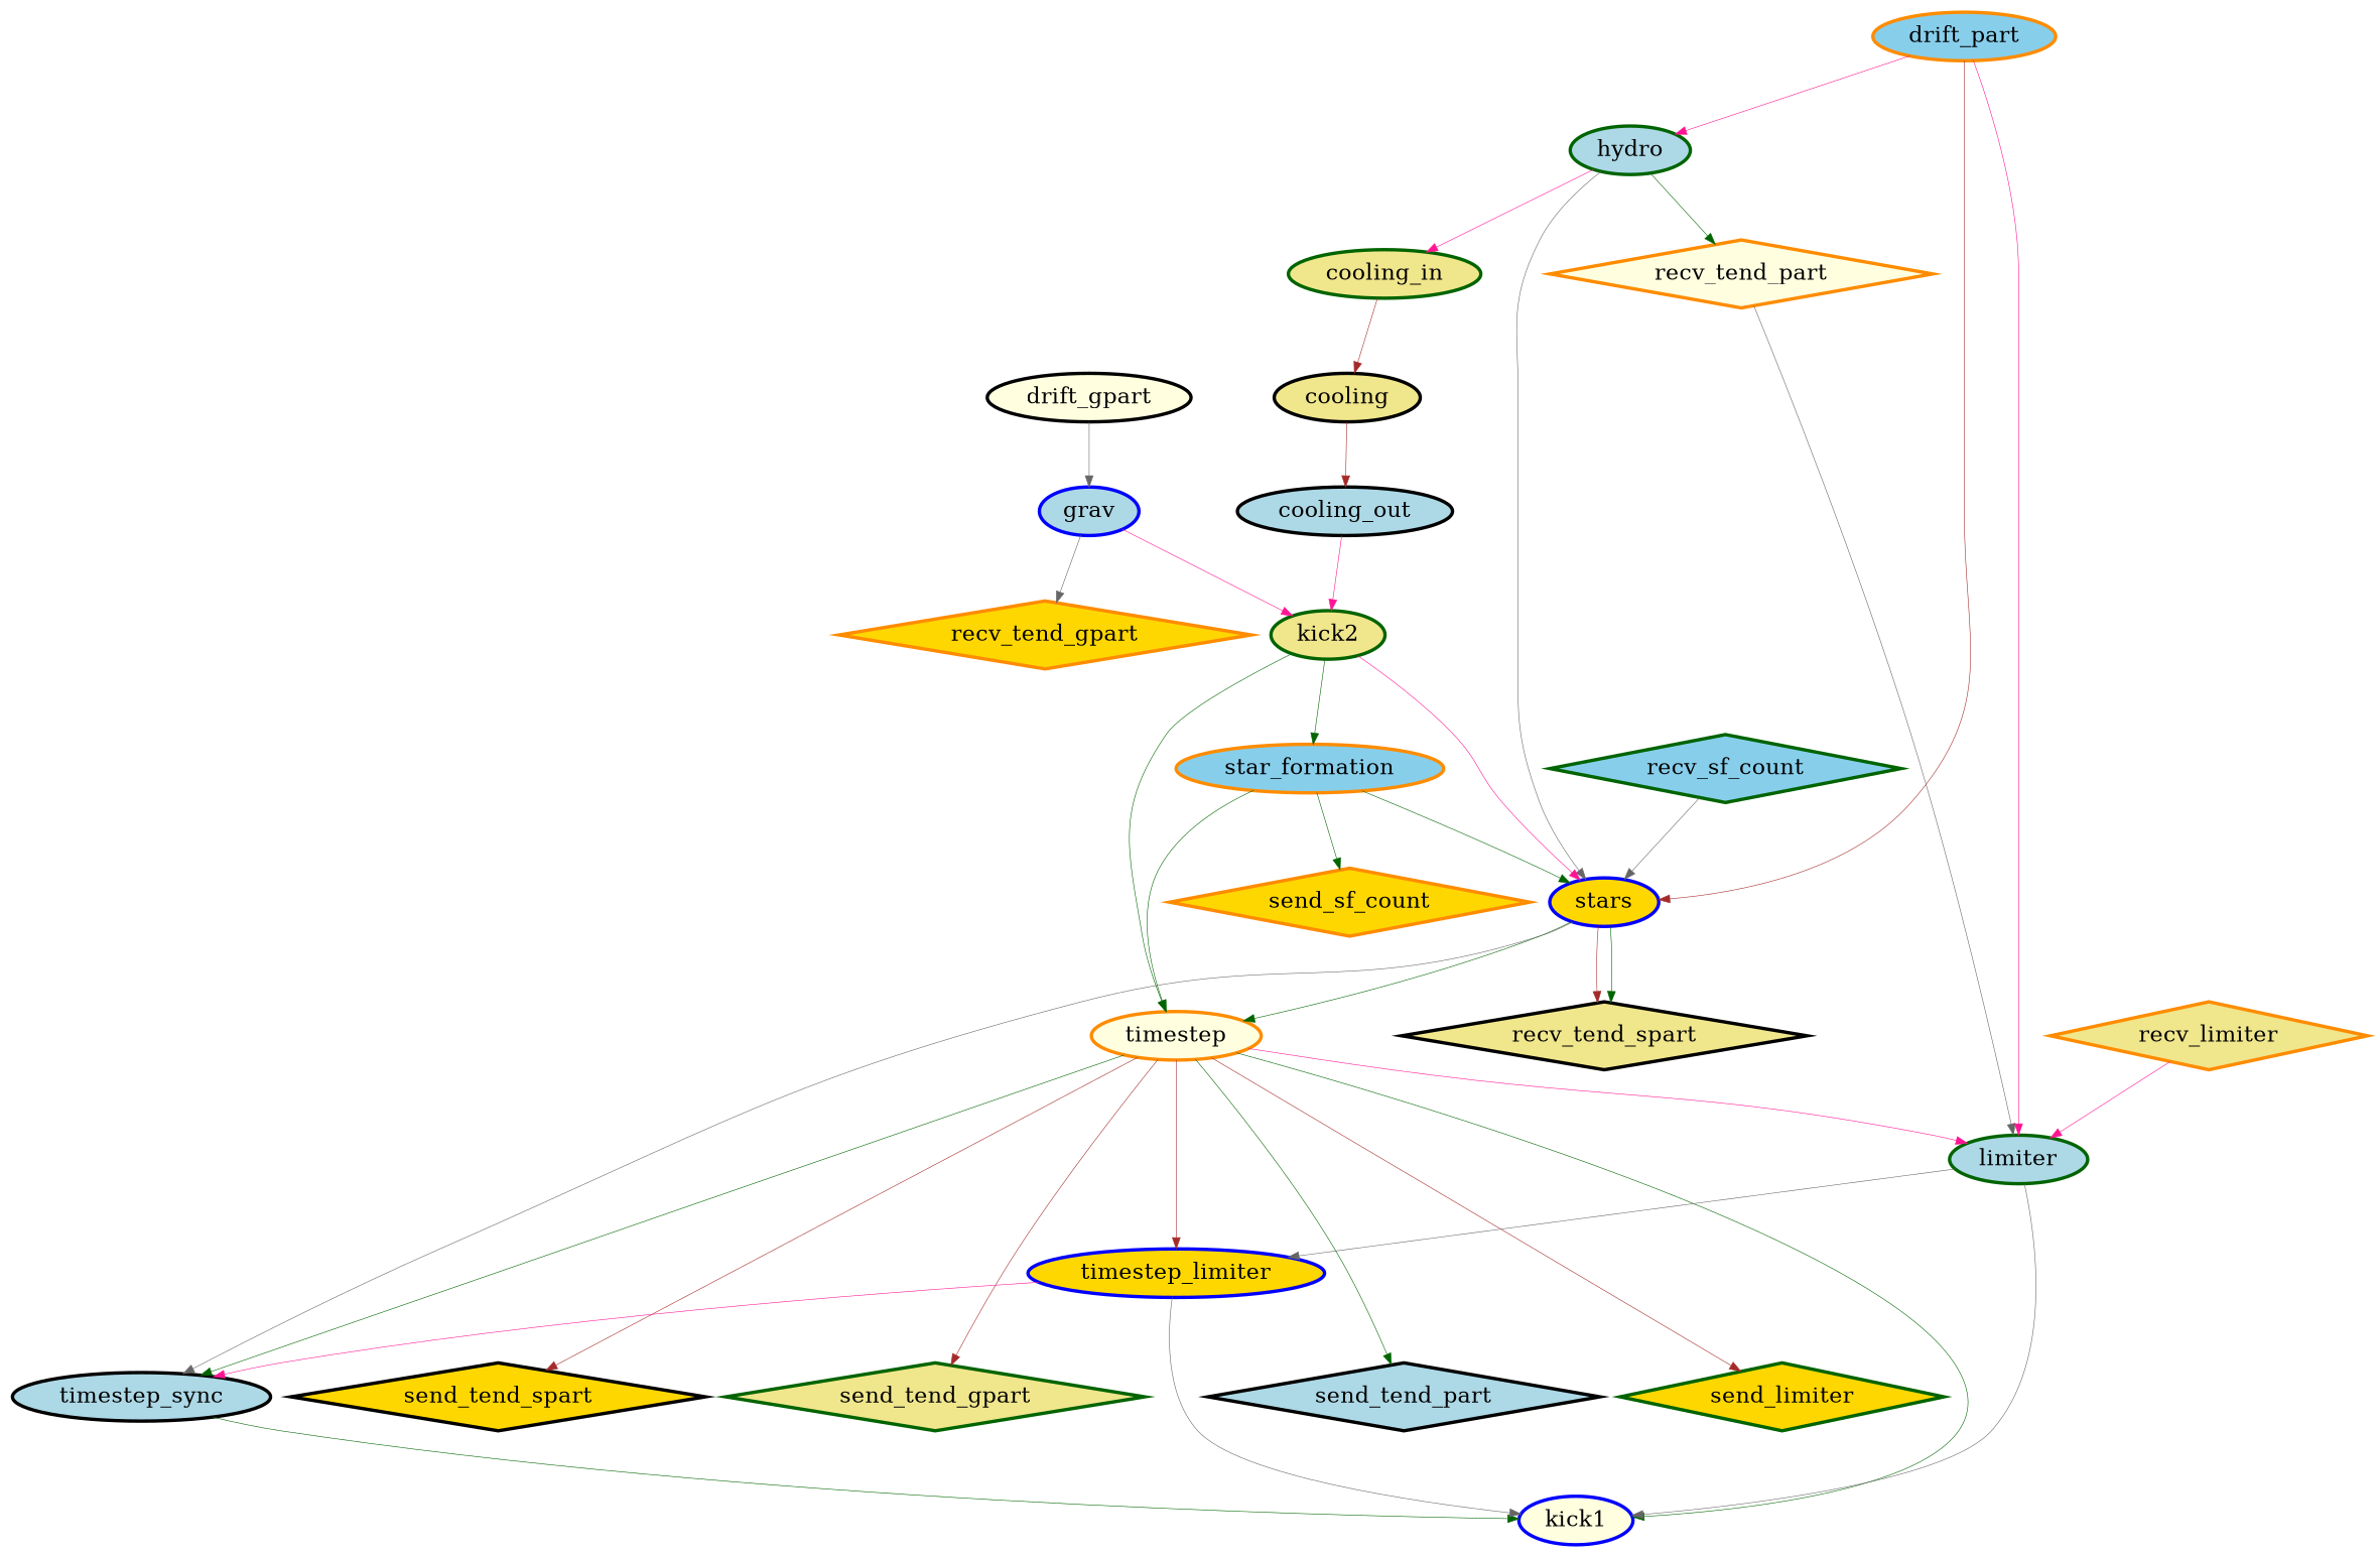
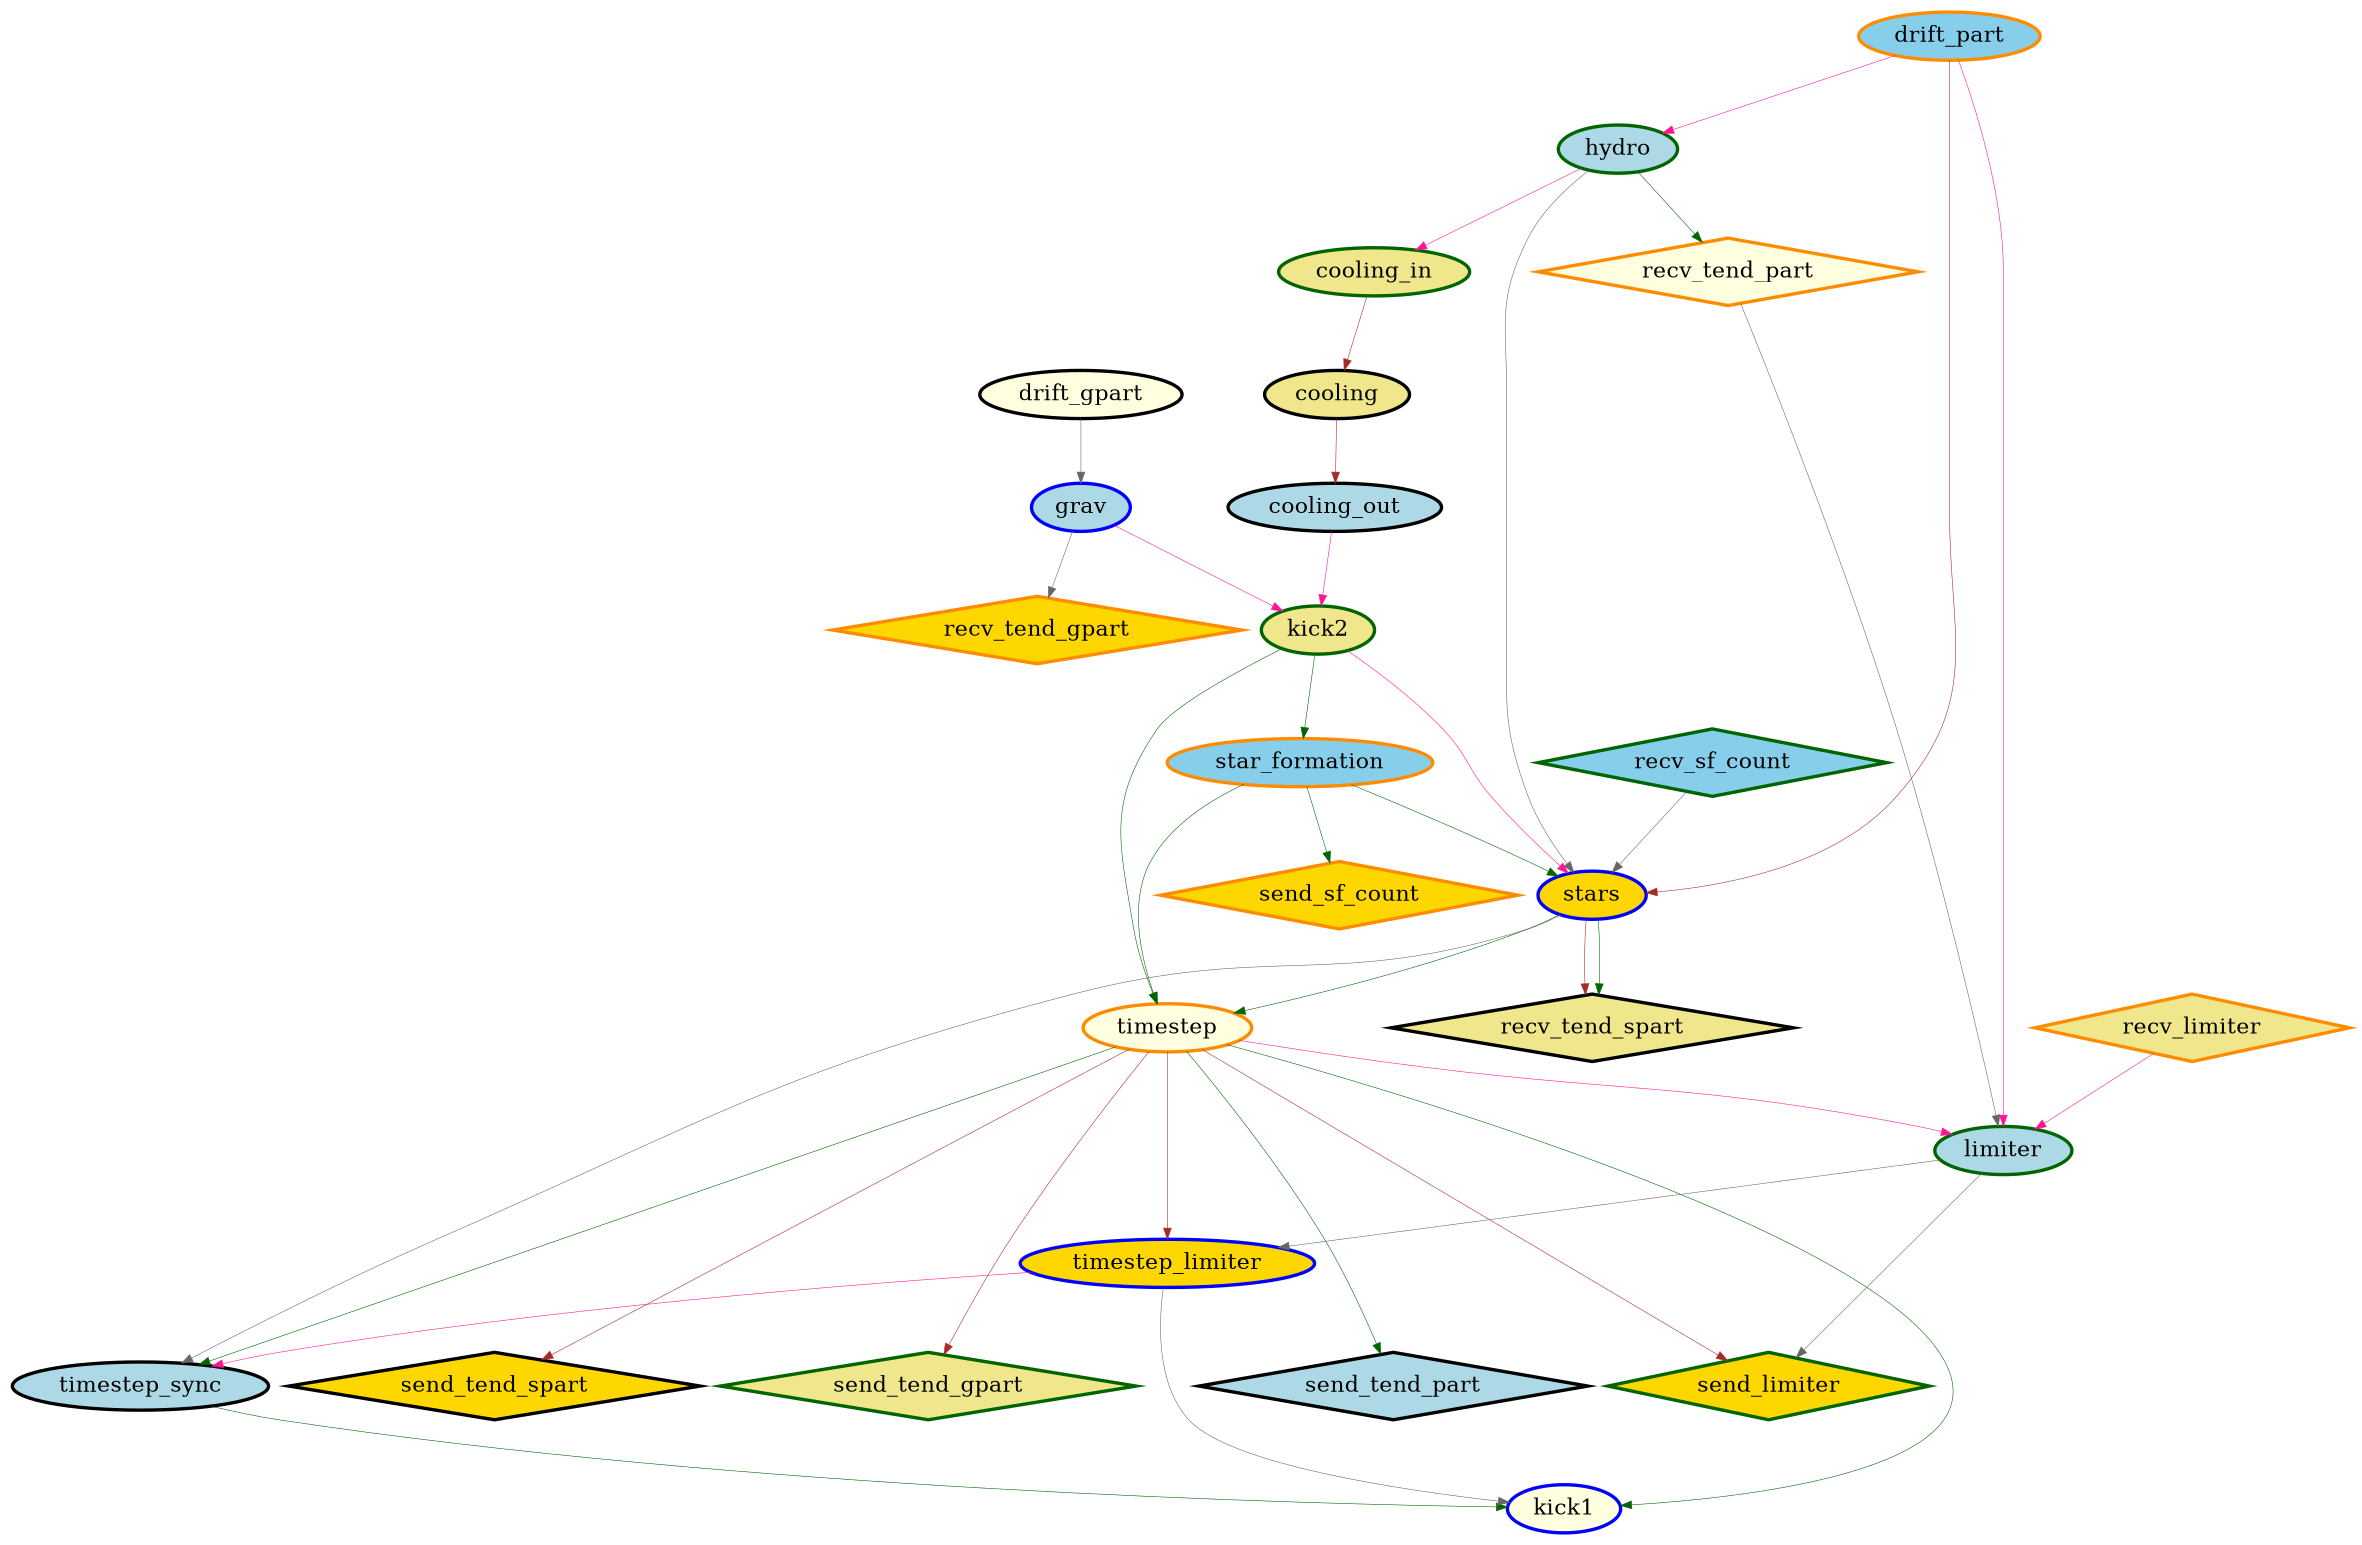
  digraph {
    compound=true
    ranksep=0.8
    node [color=darkgreen fillcolor=gold fontsize=20 nodesep=0.1 penwidth=3. style=filled]
    edge [color=darkgreen fontcolor=black fontsize=0 penwidth=0.5]
    stars [color=blue]
    hydro [fillcolor=lightblue]
    recv_tend_part [color=darkorange fillcolor=lightyellow shape=diamond]
    cooling_in [fillcolor=khaki]
    timestep [color=darkorange fillcolor=lightyellow]
    timestep_sync [color=black fillcolor=lightblue]
    recv_tend_spart [color=black fillcolor=khaki shape=diamond]
    limiter [fillcolor=lightblue]
    cooling [color=black fillcolor=khaki]
    timestep_limiter [color=blue]
    kick1 [color=blue fillcolor=lightyellow]
    send_tend_part [color=black fillcolor=lightblue rank=min shape=diamond]
    send_limiter [rank=min shape=diamond]
    send_tend_spart [color=black rank=min shape=diamond]
    send_tend_gpart [fillcolor=khaki rank=min shape=diamond]
    grav [color=blue fillcolor=lightblue]
    kick2 [fillcolor=khaki]
    recv_tend_gpart [color=darkorange shape=diamond]
    star_formation [color=darkorange fillcolor=skyblue]
    drift_part [color=darkorange fillcolor=skyblue]
    drift_gpart [color=black fillcolor=lightyellow]
    send_sf_count [color=darkorange shape=diamond]
    recv_limiter [color=darkorange fillcolor=khaki shape=diamond]
    recv_sf_count [fillcolor=skyblue shape=diamond]
    cooling_out [color=black fillcolor=lightblue]
    stars -> timestep [fontcolor=darkorange1]
    stars -> timestep_sync [color=gray40 fontcolor=darkorange1]
    stars -> recv_tend_spart [color=brown fontcolor=darkorange1]
    stars -> recv_tend_spart [fontcolor=darkorange1]
    hydro -> stars [color=gray40 fontcolor=blue3]
    hydro -> recv_tend_part [fontcolor=blue3]
    hydro -> cooling_in [color=deeppink fontcolor=blue3]
    recv_tend_part -> limiter [color=gray40 fontcolor=blue3]
    cooling_in -> cooling [color=brown fontcolor=blue3]
    timestep -> timestep_sync
    timestep -> limiter [color=deeppink]
    timestep -> timestep_limiter [color=brown]
    timestep -> kick1
    timestep -> send_tend_part
    timestep -> send_limiter [color=brown]
    timestep -> send_tend_spart [color=brown]
    timestep -> send_tend_gpart [color=brown]
    timestep_sync -> kick1
    limiter -> timestep_limiter [color=gray40]
-   limiter -> kick1 [color=gray40]
+   limiter -> send_limiter [color=gray40]
    cooling -> cooling_out [color=brown fontcolor=blue3]
    timestep_limiter -> timestep_sync [color=deeppink]
    timestep_limiter -> kick1 [color=gray40]
    timestep_limiter -> send_tend_part [style=invis color="" fontcolor=""]
    timestep_limiter -> send_limiter [style=invis color="" fontcolor=""]
    timestep_limiter -> send_tend_spart [style=invis color="" fontcolor=""]
    timestep_limiter -> send_tend_gpart [style=invis color="" fontcolor=""]
    grav -> kick2 [color=deeppink fontcolor=red3]
    grav -> recv_tend_gpart [color=gray40 fontcolor=red3]
    kick2 -> stars [color=deeppink]
    kick2 -> timestep
    kick2 -> star_formation
    star_formation -> stars [fontcolor=blue3]
    star_formation -> timestep [fontcolor=blue3]
    star_formation -> send_sf_count [fontcolor=blue3]
    drift_part -> stars [color=brown fontcolor=blue3]
    drift_part -> hydro [color=deeppink fontcolor=blue3]
    drift_part -> limiter [color=deeppink fontcolor=blue3]
    drift_gpart -> grav [color=gray40 fontcolor=red3]
    recv_limiter -> limiter [color=deeppink]
    recv_sf_count -> stars [color=gray40 fontcolor=darkorange1]
    cooling_out -> kick2 [color=deeppink fontcolor=blue3]
  }
